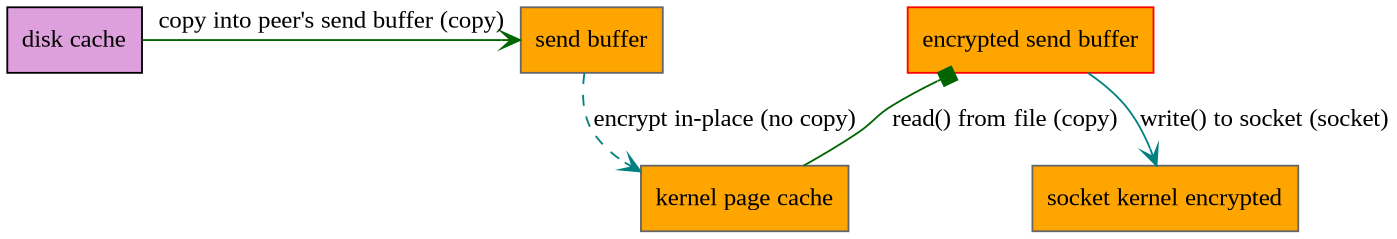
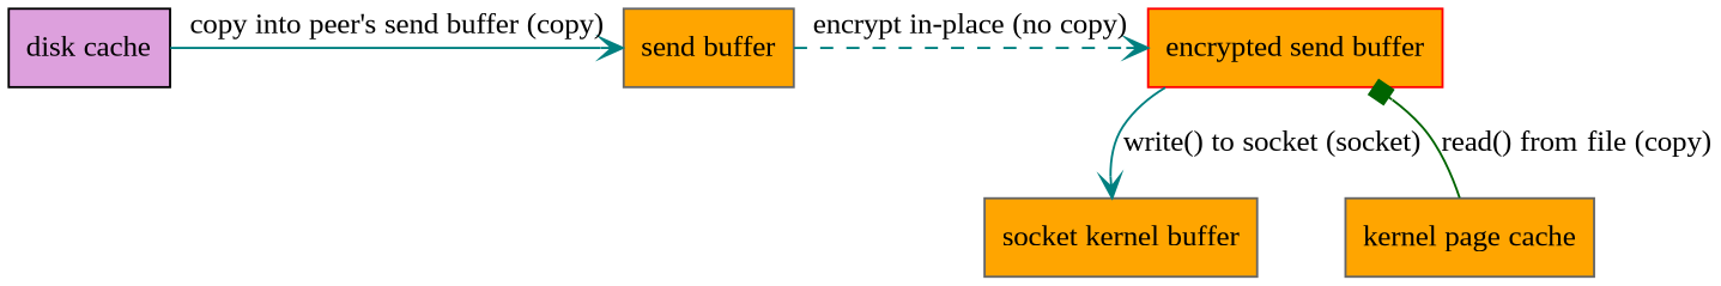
  digraph {
    fontname="Liberation Serif"
    node [color=gray40 fillcolor=orange fontname="Liberation Serif" shape=box style=filled]
    edge [arrowhead=vee color=darkgreen fontname="Liberation Serif"]
    "disk cache" [color=black fillcolor=plum]
    "send buffer"
    "encrypted send buffer" [color=red]
    "kernel page cache"
-   "socket kernel buffer" [label="socket kernel encrypted"]
+   "socket kernel buffer"
    subgraph sub_1 {
      rank=same
      "disk cache"
      "send buffer"
      "encrypted send buffer"
    }
    subgraph sub_2 {
      rank=same
      "kernel page cache"
      "socket kernel buffer"
    }
-   "disk cache" -> "send buffer" [label="copy into peer's send buffer (copy)"]
-   "send buffer" -> "kernel page cache" [color=teal label="encrypt in-place (no copy)" style=dashed]
+   "disk cache" -> "send buffer" [color=teal label="copy into peer's send buffer (copy)"]
+   "send buffer" -> "encrypted send buffer" [color=teal label="encrypt in-place (no copy)" style=dashed]
    "encrypted send buffer" -> "socket kernel buffer" [color=teal label="write() to socket (socket)"]
    "kernel page cache" -> "encrypted send buffer" [arrowhead=box label="read() from file (copy)"]
  }
